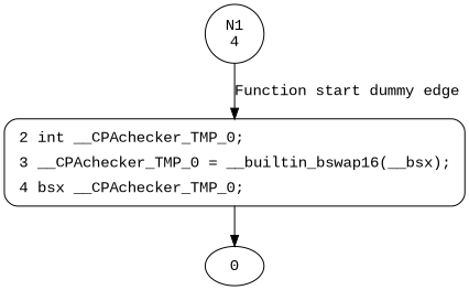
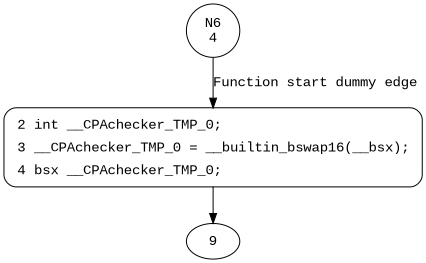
  digraph {
    fontname="Liberation Mono"
    node [fontname="Liberation Mono"]
    edge [fontname="Liberation Mono"]
-   n1 [label="N1\n4" shape=circle]
+   n1 [label="N6\n4" shape=circle]
    n2 [fillcolor=white label=<<table border="0" cellborder="0" cellpadding="3" bgcolor="white"><tr><td align="right">2</td><td align="left">int __CPAchecker_TMP_0;</td></tr><tr><td align="right">3</td><td align="left">__CPAchecker_TMP_0 = __builtin_bswap16(__bsx);</td></tr><tr><td align="right">4</td><td align="left">bsx __CPAchecker_TMP_0;</td></tr></table>> penwidth=1 shape=Mrecord style="filled,bold"]
-   0
+   0 [label=9]
    n1 -> n2 [label="Function start dummy edge"]
    n2 -> 0
  }
